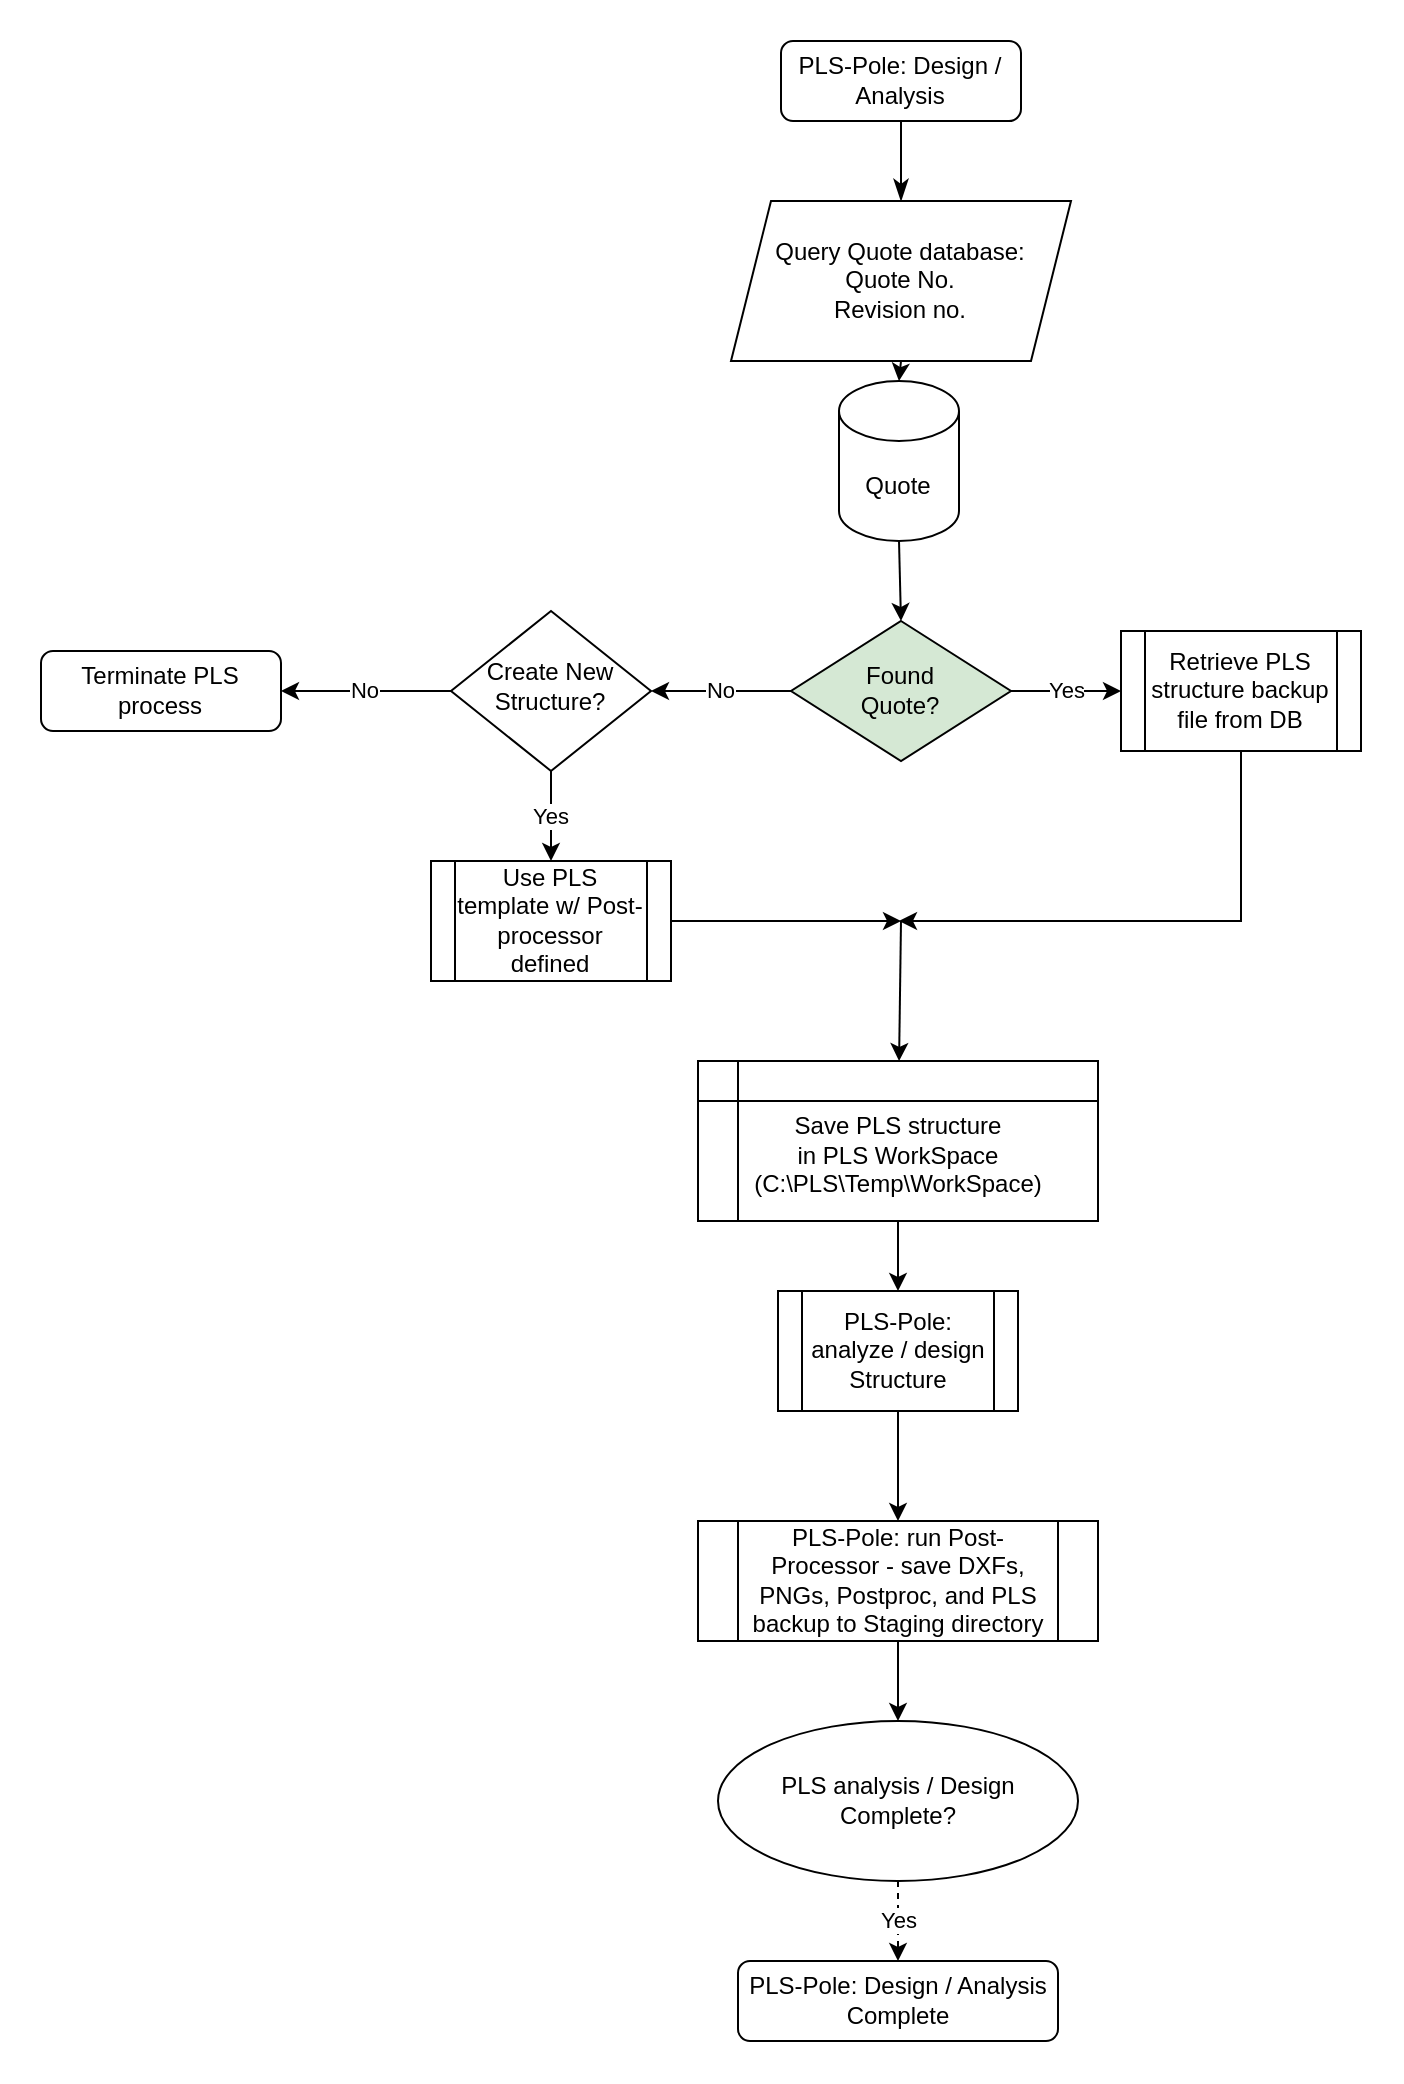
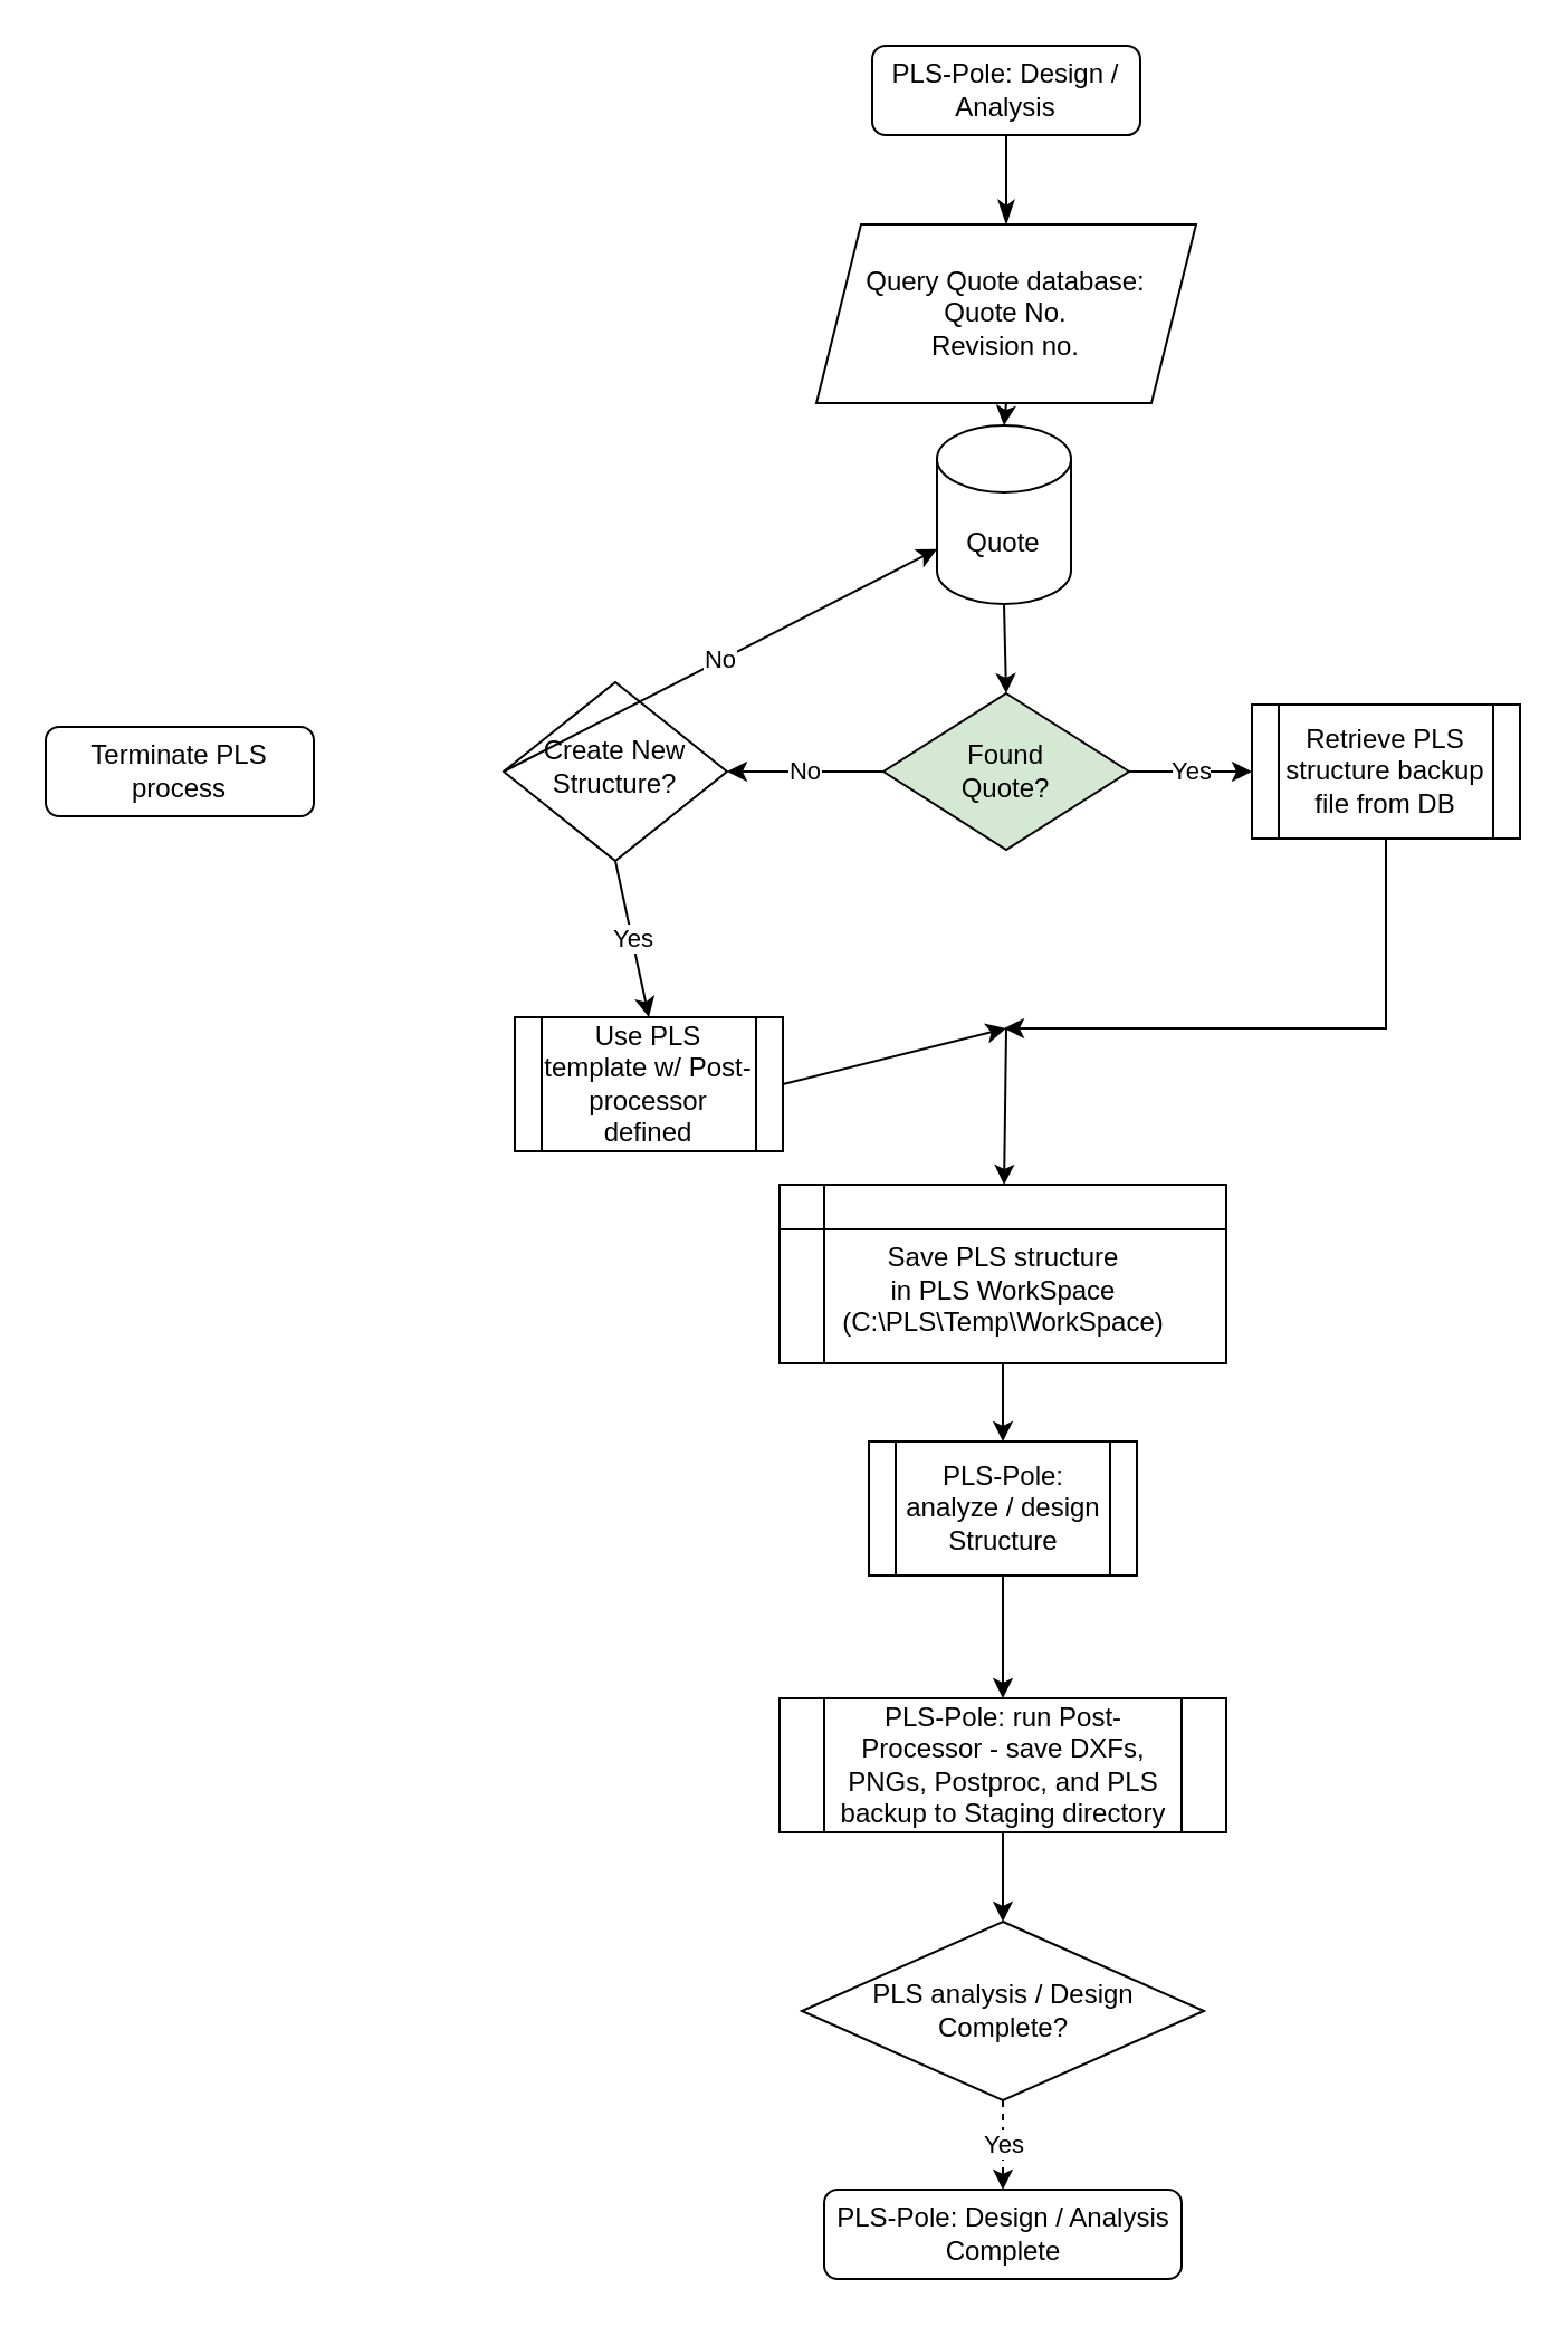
  <mxCell id="0" />
  <mxCell id="1" parent="0" />
  <mxCell id="2" value="" style="rounded=0;html=1;jettySize=auto;orthogonalLoop=1;fontSize=11;endArrow=classicThin;endFill=1;endSize=8;strokeWidth=1;shadow=0;labelBackgroundColor=none;edgeStyle=orthogonalEdgeStyle;entryX=0.5;entryY=0;entryDx=0;entryDy=0;" parent="1" source="3" target="6" edge="1"><mxGeometry relative="1" as="geometry" /></mxCell>
  <mxCell id="3" value="PLS-Pole: Design / Analysis" style="rounded=1;whiteSpace=wrap;html=1;fontSize=12;glass=0;strokeWidth=1;shadow=0;" parent="1" vertex="1"><mxGeometry x="390" y="20" width="120" height="40" as="geometry" /></mxCell>
  <mxCell id="4" value="Create New Structure?" style="rhombus;whiteSpace=wrap;html=1;shadow=0;fontFamily=Helvetica;fontSize=12;align=center;strokeWidth=1;spacing=6;spacingTop=-4;" parent="1" vertex="1"><mxGeometry x="225" y="305" width="100" height="80" as="geometry" /></mxCell>
  <mxCell id="5" value="Retrieve PLS structure backup file from DB" style="shape=process;whiteSpace=wrap;html=1;backgroundOutline=1;" vertex="1" parent="1"><mxGeometry x="560" y="315" width="120" height="60" as="geometry" /></mxCell>
  <mxCell id="6" value="Query Quote database: &lt;br&gt;Quote No. &lt;br&gt;Revision no." style="shape=parallelogram;perimeter=parallelogramPerimeter;whiteSpace=wrap;html=1;fixedSize=1;" vertex="1" parent="1"><mxGeometry x="365" y="100" width="170" height="80" as="geometry" /></mxCell>
  <mxCell id="7" value="Quote" style="shape=cylinder3;whiteSpace=wrap;html=1;boundedLbl=1;backgroundOutline=1;size=15;" vertex="1" parent="1"><mxGeometry x="419" y="190" width="60" height="80" as="geometry" /></mxCell>
  <mxCell id="8" value="" style="endArrow=classic;html=1;exitX=0.5;exitY=1;exitDx=0;exitDy=0;entryX=0.5;entryY=0;entryDx=0;entryDy=0;entryPerimeter=0;" edge="1" parent="1" source="6" target="7"><mxGeometry width="50" height="50" relative="1" as="geometry"><mxPoint x="645" y="240" as="sourcePoint" /><mxPoint x="505" y="350" as="targetPoint" /></mxGeometry></mxCell>
  <mxCell id="9" value="Found&lt;br&gt;Quote?" style="rhombus;whiteSpace=wrap;html=1;fillColor=#d5e8d4;" vertex="1" parent="1"><mxGeometry x="395" y="310" width="110" height="70" as="geometry" /></mxCell>
  <mxCell id="10" value="" style="endArrow=classic;html=1;exitX=0.5;exitY=1;exitDx=0;exitDy=0;exitPerimeter=0;entryX=0.5;entryY=0;entryDx=0;entryDy=0;" edge="1" parent="1" target="9"><mxGeometry width="50" height="50" relative="1" as="geometry"><mxPoint x="449" y="270" as="sourcePoint" /><mxPoint x="805" y="250" as="targetPoint" /></mxGeometry></mxCell>
  <mxCell id="11" value="Yes" style="endArrow=classic;html=1;exitX=1;exitY=0.5;exitDx=0;exitDy=0;" edge="1" parent="1" source="9"><mxGeometry width="50" height="50" relative="1" as="geometry"><mxPoint x="455" y="440" as="sourcePoint" /><mxPoint x="560" y="345" as="targetPoint" /></mxGeometry></mxCell>
  <mxCell id="12" value="No" style="endArrow=classic;html=1;exitX=0;exitY=0.5;exitDx=0;exitDy=0;entryX=1;entryY=0.5;entryDx=0;entryDy=0;" edge="1" parent="1" source="9" target="4"><mxGeometry width="50" height="50" relative="1" as="geometry"><mxPoint x="455" y="440" as="sourcePoint" /><mxPoint x="325" y="345" as="targetPoint" /></mxGeometry></mxCell>
  <mxCell id="13" value="Terminate PLS process" style="rounded=1;whiteSpace=wrap;html=1;fontSize=12;glass=0;strokeWidth=1;shadow=0;" vertex="1" parent="1"><mxGeometry x="20" y="325" width="120" height="40" as="geometry" /></mxCell>
- <mxCell id="14" value="No" style="endArrow=classic;html=1;exitX=0;exitY=0.5;exitDx=0;exitDy=0;entryX=1;entryY=0.5;entryDx=0;entryDy=0;" edge="1" parent="1" source="4" target="13"><mxGeometry width="50" height="50" relative="1" as="geometry"><mxPoint x="170" y="410" as="sourcePoint" /><mxPoint x="230" y="410" as="targetPoint" /></mxGeometry></mxCell>
+ <mxCell id="14" value="No" style="endArrow=classic;html=1;exitX=0;exitY=0.5;exitDx=0;exitDy=0;" edge="1" parent="1" source="4" target="7"><mxGeometry width="50" height="50" relative="1" as="geometry"><mxPoint x="170" y="410" as="sourcePoint" /><mxPoint x="230" y="410" as="targetPoint" /></mxGeometry></mxCell>
  <mxCell id="15" value="Yes" style="endArrow=classic;html=1;exitX=0.5;exitY=1;exitDx=0;exitDy=0;entryX=0.5;entryY=0;entryDx=0;entryDy=0;" edge="1" parent="1" source="4" target="16"><mxGeometry width="50" height="50" relative="1" as="geometry"><mxPoint x="275" y="390" as="sourcePoint" /><mxPoint x="275" y="440" as="targetPoint" /></mxGeometry></mxCell>
- <mxCell id="16" value="Use PLS template w/ Post-processor defined" style="shape=process;whiteSpace=wrap;html=1;backgroundOutline=1;" vertex="1" parent="1"><mxGeometry x="215" y="430" width="120" height="60" as="geometry" /></mxCell>
+ <mxCell id="16" value="Use PLS template w/ Post-processor defined" style="shape=process;whiteSpace=wrap;html=1;backgroundOutline=1;" vertex="1" parent="1"><mxGeometry x="230" y="455" width="120" height="60" as="geometry" /></mxCell>
  <mxCell id="17" value="&lt;br&gt;Save PLS structure &lt;br&gt;in PLS WorkSpace&lt;br&gt;(C:\PLS\Temp\WorkSpace)" style="shape=internalStorage;whiteSpace=wrap;html=1;backgroundOutline=1;" vertex="1" parent="1"><mxGeometry x="348.5" y="530" width="200" height="80" as="geometry" /></mxCell>
  <mxCell id="18" value="" style="endArrow=classic;html=1;rounded=0;" edge="1" parent="1" source="5"><mxGeometry width="50" height="50" relative="1" as="geometry"><mxPoint x="360" y="390" as="sourcePoint" /><mxPoint x="449" y="460" as="targetPoint" /><Array as="points"><mxPoint x="620" y="460" /><mxPoint x="449" y="460" /></Array></mxGeometry></mxCell>
  <mxCell id="19" value="PLS-Pole: analyze / design Structure" style="shape=process;whiteSpace=wrap;html=1;backgroundOutline=1;" vertex="1" parent="1"><mxGeometry x="388.5" y="645" width="120" height="60" as="geometry" /></mxCell>
  <mxCell id="20" value="" style="endArrow=classic;html=1;exitX=0.5;exitY=1;exitDx=0;exitDy=0;" edge="1" parent="1" source="17" target="19"><mxGeometry width="50" height="50" relative="1" as="geometry"><mxPoint x="359.5" y="610" as="sourcePoint" /><mxPoint x="409.5" y="560" as="targetPoint" /></mxGeometry></mxCell>
  <mxCell id="21" value="PLS-Pole: run Post-Processor - save DXFs, PNGs, Postproc, and PLS backup to Staging directory" style="shape=process;whiteSpace=wrap;html=1;backgroundOutline=1;" vertex="1" parent="1"><mxGeometry x="348.5" y="760" width="200" height="60" as="geometry" /></mxCell>
  <mxCell id="22" value="" style="endArrow=classic;html=1;exitX=0.5;exitY=1;exitDx=0;exitDy=0;" edge="1" parent="1" source="19" target="21"><mxGeometry width="50" height="50" relative="1" as="geometry"><mxPoint x="359.5" y="580" as="sourcePoint" /><mxPoint x="409.5" y="530" as="targetPoint" /></mxGeometry></mxCell>
  <mxCell id="23" value="" style="endArrow=classic;html=1;" edge="1" parent="1" target="17"><mxGeometry width="50" height="50" relative="1" as="geometry"><mxPoint x="450" y="460" as="sourcePoint" /><mxPoint x="385" y="490" as="targetPoint" /></mxGeometry></mxCell>
  <mxCell id="24" value="PLS-Pole: Design / Analysis Complete" style="rounded=1;whiteSpace=wrap;html=1;fontSize=12;glass=0;strokeWidth=1;shadow=0;" vertex="1" parent="1"><mxGeometry x="368.5" y="980" width="160" height="40" as="geometry" /></mxCell>
  <mxCell id="25" value="" style="endArrow=classic;html=1;exitX=0.5;exitY=1;exitDx=0;exitDy=0;entryX=0.5;entryY=0;entryDx=0;entryDy=0;" edge="1" parent="1" source="21" target="27"><mxGeometry width="50" height="50" relative="1" as="geometry"><mxPoint x="360" y="700" as="sourcePoint" /><mxPoint x="410" y="650" as="targetPoint" /></mxGeometry></mxCell>
  <mxCell id="26" value="" style="endArrow=classic;html=1;exitX=1;exitY=0.5;exitDx=0;exitDy=0;" edge="1" parent="1" source="16"><mxGeometry width="50" height="50" relative="1" as="geometry"><mxPoint x="360" y="690" as="sourcePoint" /><mxPoint x="450" y="460" as="targetPoint" /></mxGeometry></mxCell>
- <mxCell id="27" value="PLS analysis / Design Complete?" style="ellipse;whiteSpace=wrap;html=1;" vertex="1" parent="1"><mxGeometry x="358.5" y="860" width="180" height="80" as="geometry" /></mxCell>
+ <mxCell id="27" value="PLS analysis / Design Complete?" style="rhombus;whiteSpace=wrap;html=1;" vertex="1" parent="1"><mxGeometry x="358.5" y="860" width="180" height="80" as="geometry" /></mxCell>
  <mxCell id="28" value="Yes" style="endArrow=classic;html=1;exitX=0.5;exitY=1;exitDx=0;exitDy=0;entryX=0.5;entryY=0;entryDx=0;entryDy=0;dashed=1;" edge="1" parent="1" source="27" target="24"><mxGeometry width="50" height="50" relative="1" as="geometry"><mxPoint x="360" y="870" as="sourcePoint" /><mxPoint x="410" y="820" as="targetPoint" /></mxGeometry></mxCell>
